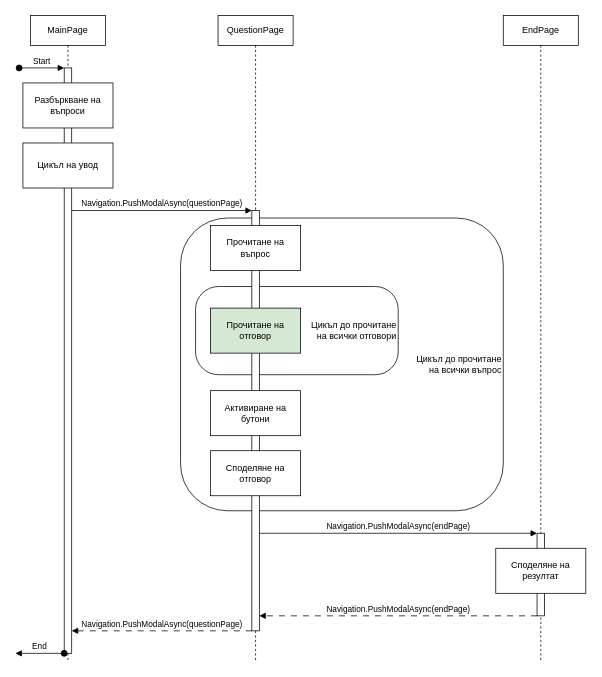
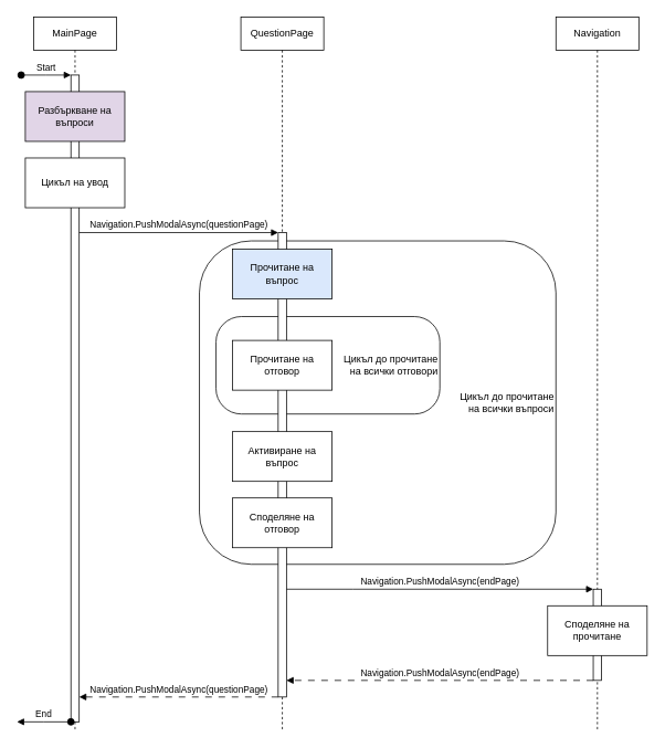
  <mxCell id="0" />
  <mxCell id="1" parent="0" />
- <mxCell id="2" value="&lt;blockquote style=&quot;margin: 0 0 0 40px; border: none; padding: 0px;&quot;&gt;&lt;/blockquote&gt;&lt;span style=&quot;background-color: initial;&quot;&gt;Цикъл до прочитане&lt;/span&gt;&lt;br&gt;на всички въпрос" style="rounded=1;whiteSpace=wrap;html=1;arcSize=16;align=right;" vertex="1" parent="1"><mxGeometry x="240" y="290" width="430" height="390" as="geometry" /></mxCell>
+ <mxCell id="2" value="&lt;blockquote style=&quot;margin: 0 0 0 40px; border: none; padding: 0px;&quot;&gt;&lt;/blockquote&gt;&lt;span style=&quot;background-color: initial;&quot;&gt;Цикъл до прочитане&lt;/span&gt;&lt;br&gt;на всички въпроси" style="rounded=1;whiteSpace=wrap;html=1;arcSize=16;align=right;" vertex="1" parent="1"><mxGeometry x="240" y="290" width="430" height="390" as="geometry" /></mxCell>
  <mxCell id="3" value="&lt;blockquote style=&quot;margin: 0 0 0 40px; border: none; padding: 0px;&quot;&gt;&lt;/blockquote&gt;&lt;span style=&quot;background-color: initial;&quot;&gt;Цикъл до прочитане&lt;/span&gt;&lt;br&gt;на всички отговори" style="rounded=1;whiteSpace=wrap;html=1;arcSize=26;align=right;" vertex="1" parent="1"><mxGeometry x="260" y="381.25" width="270" height="117.5" as="geometry" /></mxCell>
  <mxCell id="4" value="MainPage" style="shape=umlLifeline;perimeter=lifelinePerimeter;whiteSpace=wrap;html=1;container=0;dropTarget=0;collapsible=0;recursiveResize=0;outlineConnect=0;portConstraint=eastwest;newEdgeStyle={&quot;edgeStyle&quot;:&quot;elbowEdgeStyle&quot;,&quot;elbow&quot;:&quot;vertical&quot;,&quot;curved&quot;:0,&quot;rounded&quot;:0};" parent="1" vertex="1"><mxGeometry x="40" y="20" width="100" height="860" as="geometry" /></mxCell>
  <mxCell id="5" value="" style="html=1;points=[];perimeter=orthogonalPerimeter;outlineConnect=0;targetShapes=umlLifeline;portConstraint=eastwest;newEdgeStyle={&quot;edgeStyle&quot;:&quot;elbowEdgeStyle&quot;,&quot;elbow&quot;:&quot;vertical&quot;,&quot;curved&quot;:0,&quot;rounded&quot;:0};" parent="4" vertex="1"><mxGeometry x="45" y="70" width="10" height="780" as="geometry" /></mxCell>
  <mxCell id="6" value="Start" style="html=1;verticalAlign=bottom;startArrow=oval;endArrow=block;startSize=8;edgeStyle=elbowEdgeStyle;elbow=vertical;curved=0;rounded=0;" parent="4" target="5" edge="1"><mxGeometry relative="1" as="geometry"><mxPoint x="-15" y="70" as="sourcePoint" /></mxGeometry></mxCell>
  <mxCell id="7" value="QuestionPage" style="shape=umlLifeline;perimeter=lifelinePerimeter;whiteSpace=wrap;html=1;container=0;dropTarget=0;collapsible=0;recursiveResize=0;outlineConnect=0;portConstraint=eastwest;newEdgeStyle={&quot;edgeStyle&quot;:&quot;elbowEdgeStyle&quot;,&quot;elbow&quot;:&quot;vertical&quot;,&quot;curved&quot;:0,&quot;rounded&quot;:0};" parent="1" vertex="1"><mxGeometry x="290" y="20" width="100" height="860" as="geometry" /></mxCell>
  <mxCell id="8" value="" style="html=1;points=[];perimeter=orthogonalPerimeter;outlineConnect=0;targetShapes=umlLifeline;portConstraint=eastwest;newEdgeStyle={&quot;edgeStyle&quot;:&quot;elbowEdgeStyle&quot;,&quot;elbow&quot;:&quot;vertical&quot;,&quot;curved&quot;:0,&quot;rounded&quot;:0};" parent="7" vertex="1"><mxGeometry x="45" y="260" width="10" height="560" as="geometry" /></mxCell>
  <mxCell id="9" value="Navigation.PushModalAsync(questionPage)" style="html=1;verticalAlign=bottom;endArrow=block;edgeStyle=elbowEdgeStyle;elbow=vertical;curved=0;rounded=0;" parent="1" source="5" target="8" edge="1"><mxGeometry relative="1" as="geometry"><mxPoint x="195" y="110" as="sourcePoint" /><Array as="points"><mxPoint x="170" y="280" /><mxPoint x="150" y="380" /><mxPoint x="220" y="200" /><mxPoint x="130" y="160" /><mxPoint x="180" y="100" /></Array></mxGeometry></mxCell>
- <mxCell id="10" value="Разбъркване на въпроси" style="rounded=0;whiteSpace=wrap;html=1;" vertex="1" parent="1"><mxGeometry x="30" y="110" width="120" height="60" as="geometry" /></mxCell>
+ <mxCell id="10" value="Разбъркване на въпроси" style="rounded=0;whiteSpace=wrap;html=1;fillColor=#e1d5e7;" vertex="1" parent="1"><mxGeometry x="30" y="110" width="120" height="60" as="geometry" /></mxCell>
  <mxCell id="11" value="Цикъл на увод" style="rounded=0;whiteSpace=wrap;html=1;" vertex="1" parent="1"><mxGeometry x="30" y="190" width="120" height="60" as="geometry" /></mxCell>
- <mxCell id="12" value="Прочитане на въпрос" style="rounded=0;whiteSpace=wrap;html=1;" vertex="1" parent="1"><mxGeometry x="280" y="300" width="120" height="60" as="geometry" /></mxCell>
- <mxCell id="13" value="Прочитане на отговор" style="rounded=0;whiteSpace=wrap;html=1;fillColor=#d5e8d4;" vertex="1" parent="1"><mxGeometry x="280" y="410" width="120" height="60" as="geometry" /></mxCell>
- <mxCell id="14" value="Активиране на бутони" style="rounded=0;whiteSpace=wrap;html=1;" vertex="1" parent="1"><mxGeometry x="280" y="520" width="120" height="60" as="geometry" /></mxCell>
+ <mxCell id="12" value="Прочитане на въпрос" style="rounded=0;whiteSpace=wrap;html=1;fillColor=#dae8fc;" vertex="1" parent="1"><mxGeometry x="280" y="300" width="120" height="60" as="geometry" /></mxCell>
+ <mxCell id="13" value="Прочитане на отговор" style="rounded=0;whiteSpace=wrap;html=1;" vertex="1" parent="1"><mxGeometry x="280" y="410" width="120" height="60" as="geometry" /></mxCell>
+ <mxCell id="14" value="Активиране на въпрос" style="rounded=0;whiteSpace=wrap;html=1;" vertex="1" parent="1"><mxGeometry x="280" y="520" width="120" height="60" as="geometry" /></mxCell>
  <mxCell id="15" value="Споделяне на отговор" style="rounded=0;whiteSpace=wrap;html=1;" vertex="1" parent="1"><mxGeometry x="280" y="600" width="120" height="60" as="geometry" /></mxCell>
- <mxCell id="16" value="EndPage" style="shape=umlLifeline;perimeter=lifelinePerimeter;whiteSpace=wrap;html=1;container=0;dropTarget=0;collapsible=0;recursiveResize=0;outlineConnect=0;portConstraint=eastwest;newEdgeStyle={&quot;edgeStyle&quot;:&quot;elbowEdgeStyle&quot;,&quot;elbow&quot;:&quot;vertical&quot;,&quot;curved&quot;:0,&quot;rounded&quot;:0};" vertex="1" parent="1"><mxGeometry x="670" y="20" width="100" height="860" as="geometry" /></mxCell>
+ <mxCell id="16" value="Navigation" style="shape=umlLifeline;perimeter=lifelinePerimeter;whiteSpace=wrap;html=1;container=0;dropTarget=0;collapsible=0;recursiveResize=0;outlineConnect=0;portConstraint=eastwest;newEdgeStyle={&quot;edgeStyle&quot;:&quot;elbowEdgeStyle&quot;,&quot;elbow&quot;:&quot;vertical&quot;,&quot;curved&quot;:0,&quot;rounded&quot;:0};" vertex="1" parent="1"><mxGeometry x="670" y="20" width="100" height="860" as="geometry" /></mxCell>
  <mxCell id="17" value="" style="html=1;points=[];perimeter=orthogonalPerimeter;outlineConnect=0;targetShapes=umlLifeline;portConstraint=eastwest;newEdgeStyle={&quot;edgeStyle&quot;:&quot;elbowEdgeStyle&quot;,&quot;elbow&quot;:&quot;vertical&quot;,&quot;curved&quot;:0,&quot;rounded&quot;:0};" vertex="1" parent="16"><mxGeometry x="45" y="690" width="10" height="110" as="geometry" /></mxCell>
  <mxCell id="18" value="Navigation.PushModalAsync(endPage)" style="html=1;verticalAlign=bottom;endArrow=block;edgeStyle=elbowEdgeStyle;elbow=vertical;curved=0;rounded=0;" edge="1" parent="1" source="8" target="17"><mxGeometry relative="1" as="geometry"><mxPoint x="350" y="710" as="sourcePoint" /><Array as="points"><mxPoint x="425" y="710" /><mxPoint x="405" y="810" /><mxPoint x="475" y="630" /><mxPoint x="385" y="590" /><mxPoint x="435" y="530" /></Array><mxPoint x="590" y="710" as="targetPoint" /></mxGeometry></mxCell>
- <mxCell id="19" value="Споделяне на резултат" style="rounded=0;whiteSpace=wrap;html=1;" vertex="1" parent="1"><mxGeometry x="660" y="730" width="120" height="60" as="geometry" /></mxCell>
+ <mxCell id="19" value="Споделяне на прочитане" style="rounded=0;whiteSpace=wrap;html=1;" vertex="1" parent="1"><mxGeometry x="660" y="730" width="120" height="60" as="geometry" /></mxCell>
  <mxCell id="20" value="Navigation.PushModalAsync(endPage)" style="html=1;verticalAlign=bottom;endArrow=block;edgeStyle=elbowEdgeStyle;elbow=vertical;curved=0;rounded=0;dashed=1;dashPattern=8 8;" edge="1" parent="1" source="17" target="8"><mxGeometry relative="1" as="geometry"><mxPoint x="355" y="720" as="sourcePoint" /><Array as="points"><mxPoint x="620" y="820" /><mxPoint x="435" y="790" /><mxPoint x="415" y="820" /><mxPoint x="485" y="640" /><mxPoint x="395" y="600" /><mxPoint x="445" y="540" /></Array><mxPoint x="725" y="720" as="targetPoint" /></mxGeometry></mxCell>
  <mxCell id="21" value="Navigation.PushModalAsync(questionPage)" style="html=1;verticalAlign=bottom;endArrow=block;edgeStyle=elbowEdgeStyle;elbow=vertical;curved=0;rounded=0;dashed=1;dashPattern=8 8;" edge="1" parent="1" source="8" target="5"><mxGeometry relative="1" as="geometry"><mxPoint x="725" y="830" as="sourcePoint" /><Array as="points"><mxPoint x="230" y="840" /><mxPoint x="170" y="820" /><mxPoint x="445" y="800" /><mxPoint x="425" y="830" /><mxPoint x="495" y="650" /><mxPoint x="405" y="610" /><mxPoint x="455" y="550" /></Array><mxPoint x="355" y="830" as="targetPoint" /><mxPoint as="offset" /></mxGeometry></mxCell>
  <mxCell id="22" value="End" style="html=1;verticalAlign=bottom;startArrow=oval;endArrow=block;startSize=8;edgeStyle=elbowEdgeStyle;elbow=vertical;curved=0;rounded=0;" edge="1" parent="1" source="5"><mxGeometry relative="1" as="geometry"><mxPoint x="60" y="910.44" as="sourcePoint" /><mxPoint x="20" y="870" as="targetPoint" /></mxGeometry></mxCell>
